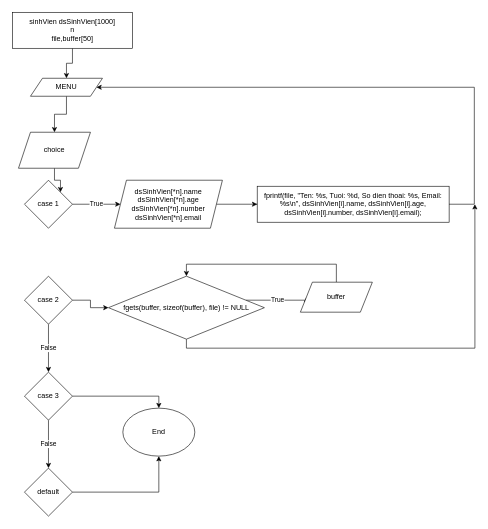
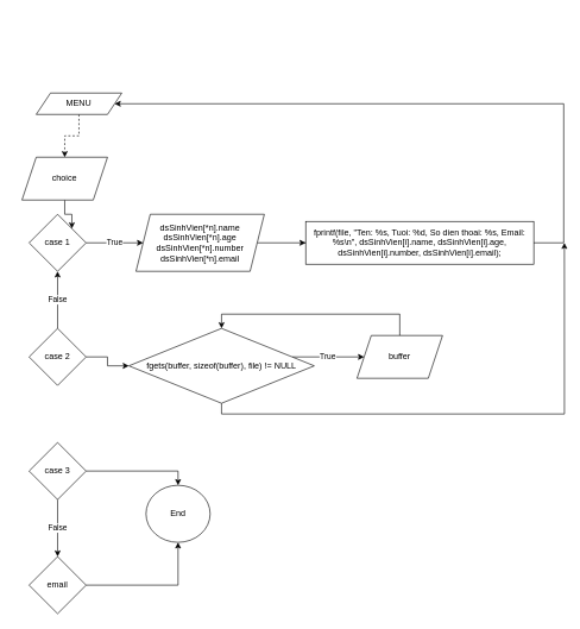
  <mxCell id="0" />
  <mxCell id="1" parent="0" />
- <mxCell id="2" style="edgeStyle=orthogonalEdgeStyle;rounded=0;orthogonalLoop=1;jettySize=auto;html=1;entryX=0.5;entryY=0;entryDx=0;entryDy=0;" edge="1" parent="1" source="3" target="19"><mxGeometry relative="1" as="geometry" /></mxCell>
- <mxCell id="3" value="sinhVien dsSinhVien[1000]&lt;br&gt;n&lt;br&gt;file,buffer[50]" style="rounded=0;whiteSpace=wrap;html=1;" vertex="1" parent="1"><mxGeometry x="20" y="20" width="200" height="60" as="geometry" /></mxCell>
  <mxCell id="4" style="edgeStyle=orthogonalEdgeStyle;rounded=0;orthogonalLoop=1;jettySize=auto;html=1;entryX=1;entryY=0;entryDx=0;entryDy=0;" edge="1" parent="1" source="5" target="7"><mxGeometry relative="1" as="geometry" /></mxCell>
  <mxCell id="5" value="choice" style="shape=parallelogram;perimeter=parallelogramPerimeter;whiteSpace=wrap;html=1;fixedSize=1;" vertex="1" parent="1"><mxGeometry x="30" y="220" width="120" height="60" as="geometry" /></mxCell>
  <mxCell id="6" value="True" style="edgeStyle=orthogonalEdgeStyle;rounded=0;orthogonalLoop=1;jettySize=auto;html=1;" edge="1" parent="1" source="7" target="17"><mxGeometry relative="1" as="geometry" /></mxCell>
  <mxCell id="7" value="case 1" style="rhombus;whiteSpace=wrap;html=1;" vertex="1" parent="1"><mxGeometry x="40" y="300" width="80" height="80" as="geometry" /></mxCell>
- <mxCell id="8" value="False" style="edgeStyle=orthogonalEdgeStyle;rounded=0;orthogonalLoop=1;jettySize=auto;html=1;" edge="1" parent="1" source="10" target="13"><mxGeometry relative="1" as="geometry" /></mxCell>
+ <mxCell id="8" value="False" style="edgeStyle=orthogonalEdgeStyle;rounded=0;orthogonalLoop=1;jettySize=auto;html=1;" edge="1" parent="1" source="10" target="7"><mxGeometry relative="1" as="geometry" /></mxCell>
  <mxCell id="9" style="edgeStyle=orthogonalEdgeStyle;rounded=0;orthogonalLoop=1;jettySize=auto;html=1;entryX=0;entryY=0.5;entryDx=0;entryDy=0;" edge="1" parent="1" source="10" target="24"><mxGeometry relative="1" as="geometry" /></mxCell>
  <mxCell id="10" value="case 2" style="rhombus;whiteSpace=wrap;html=1;" vertex="1" parent="1"><mxGeometry x="40" y="460" width="80" height="80" as="geometry" /></mxCell>
  <mxCell id="11" value="False" style="edgeStyle=orthogonalEdgeStyle;rounded=0;orthogonalLoop=1;jettySize=auto;html=1;" edge="1" parent="1" source="13" target="15"><mxGeometry relative="1" as="geometry" /></mxCell>
  <mxCell id="12" style="edgeStyle=orthogonalEdgeStyle;rounded=0;orthogonalLoop=1;jettySize=auto;html=1;entryX=0.5;entryY=0;entryDx=0;entryDy=0;" edge="1" parent="1" source="13" target="27"><mxGeometry relative="1" as="geometry" /></mxCell>
  <mxCell id="13" value="case 3" style="rhombus;whiteSpace=wrap;html=1;" vertex="1" parent="1"><mxGeometry x="40" y="620" width="80" height="80" as="geometry" /></mxCell>
  <mxCell id="14" style="edgeStyle=orthogonalEdgeStyle;rounded=0;orthogonalLoop=1;jettySize=auto;html=1;entryX=0.5;entryY=1;entryDx=0;entryDy=0;" edge="1" parent="1" source="15" target="27"><mxGeometry relative="1" as="geometry" /></mxCell>
- <mxCell id="15" value="default" style="rhombus;whiteSpace=wrap;html=1;" vertex="1" parent="1"><mxGeometry x="40" y="780" width="80" height="80" as="geometry" /></mxCell>
+ <mxCell id="15" value="email" style="rhombus;whiteSpace=wrap;html=1;" vertex="1" parent="1"><mxGeometry x="40" y="780" width="80" height="80" as="geometry" /></mxCell>
  <mxCell id="16" style="edgeStyle=orthogonalEdgeStyle;rounded=0;orthogonalLoop=1;jettySize=auto;html=1;entryX=0;entryY=0.5;entryDx=0;entryDy=0;" edge="1" parent="1" source="17" target="21"><mxGeometry relative="1" as="geometry" /></mxCell>
  <mxCell id="17" value="dsSinhVien[*n].name&lt;br&gt;dsSinhVien[*n].age&lt;br&gt;dsSinhVien[*n].number&lt;br&gt;dsSinhVien[*n].email" style="shape=parallelogram;perimeter=parallelogramPerimeter;whiteSpace=wrap;html=1;fixedSize=1;" vertex="1" parent="1"><mxGeometry x="190" y="300" width="180" height="80" as="geometry" /></mxCell>
- <mxCell id="18" style="edgeStyle=orthogonalEdgeStyle;rounded=0;orthogonalLoop=1;jettySize=auto;html=1;" edge="1" parent="1" source="19" target="5"><mxGeometry relative="1" as="geometry" /></mxCell>
+ <mxCell id="18" style="edgeStyle=orthogonalEdgeStyle;rounded=0;orthogonalLoop=1;jettySize=auto;html=1;dashed=1;" edge="1" parent="1" source="19" target="5"><mxGeometry relative="1" as="geometry" /></mxCell>
  <mxCell id="19" value="MENU" style="shape=parallelogram;perimeter=parallelogramPerimeter;whiteSpace=wrap;html=1;fixedSize=1;" vertex="1" parent="1"><mxGeometry x="50" y="130" width="120" height="30" as="geometry" /></mxCell>
  <mxCell id="20" style="edgeStyle=orthogonalEdgeStyle;rounded=0;orthogonalLoop=1;jettySize=auto;html=1;entryX=1;entryY=0.5;entryDx=0;entryDy=0;" edge="1" parent="1" target="19"><mxGeometry relative="1" as="geometry"><mxPoint x="267" y="220" as="targetPoint" /><mxPoint x="425" y="340" as="sourcePoint" /><Array as="points"><mxPoint x="790" y="340" /><mxPoint x="790" y="145" /></Array></mxGeometry></mxCell>
  <mxCell id="21" value="fprintf(file, &quot;Ten: %s, Tuoi: %d, So dien thoai: %s, Email: %s\n&quot;, dsSinhVien[i].name, dsSinhVien[i].age, dsSinhVien[i].number, dsSinhVien[i].email);" style="rounded=0;whiteSpace=wrap;html=1;" vertex="1" parent="1"><mxGeometry x="428" y="310" width="320" height="60" as="geometry" /></mxCell>
  <mxCell id="22" value="True" style="edgeStyle=orthogonalEdgeStyle;rounded=0;orthogonalLoop=1;jettySize=auto;html=1;entryX=0;entryY=0.5;entryDx=0;entryDy=0;" edge="1" parent="1" source="24" target="26"><mxGeometry relative="1" as="geometry"><Array as="points"><mxPoint x="470" y="500" /><mxPoint x="470" y="500" /></Array></mxGeometry></mxCell>
  <mxCell id="23" style="edgeStyle=orthogonalEdgeStyle;rounded=0;orthogonalLoop=1;jettySize=auto;html=1;" edge="1" parent="1" source="24"><mxGeometry relative="1" as="geometry"><mxPoint x="790.952" y="340" as="targetPoint" /><Array as="points"><mxPoint x="310" y="580" /><mxPoint x="791" y="580" /></Array></mxGeometry></mxCell>
  <mxCell id="24" value="fgets(buffer, sizeof(buffer), file) != NULL" style="rhombus;whiteSpace=wrap;html=1;" vertex="1" parent="1"><mxGeometry x="180" y="460" width="260" height="105" as="geometry" /></mxCell>
  <mxCell id="25" style="edgeStyle=orthogonalEdgeStyle;rounded=0;orthogonalLoop=1;jettySize=auto;html=1;entryX=0.5;entryY=0;entryDx=0;entryDy=0;" edge="1" parent="1" source="26" target="24"><mxGeometry relative="1" as="geometry"><Array as="points"><mxPoint x="560" y="440" /><mxPoint x="310" y="440" /></Array></mxGeometry></mxCell>
- <mxCell id="26" value="buffer" style="shape=parallelogram;perimeter=parallelogramPerimeter;whiteSpace=wrap;html=1;fixedSize=1;" vertex="1" parent="1"><mxGeometry x="500" y="470" width="120" height="50" as="geometry" /></mxCell>
- <mxCell id="27" value="End" style="ellipse;whiteSpace=wrap;html=1;" vertex="1" parent="1"><mxGeometry x="204" y="680" width="120" height="80" as="geometry" /></mxCell>
+ <mxCell id="26" value="buffer" style="shape=parallelogram;perimeter=parallelogramPerimeter;whiteSpace=wrap;html=1;fixedSize=1;" vertex="1" parent="1"><mxGeometry x="500" y="470" width="120" height="60" as="geometry" /></mxCell>
+ <mxCell id="27" value="End" style="ellipse;whiteSpace=wrap;html=1;" vertex="1" parent="1"><mxGeometry x="204" y="680" width="90" height="80" as="geometry" /></mxCell>
